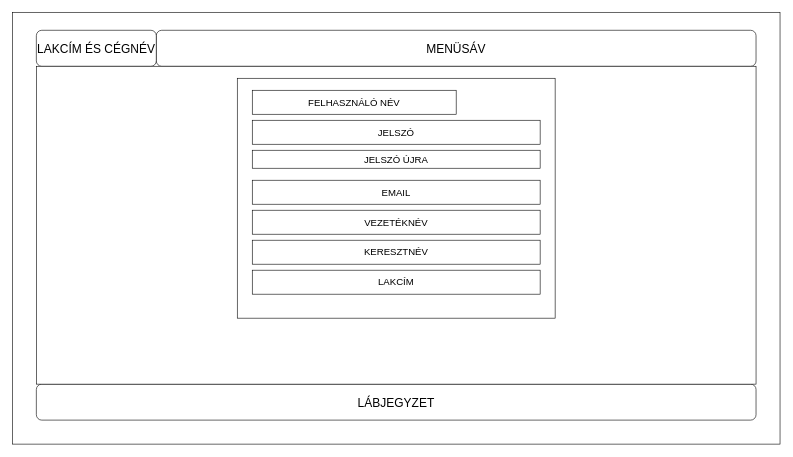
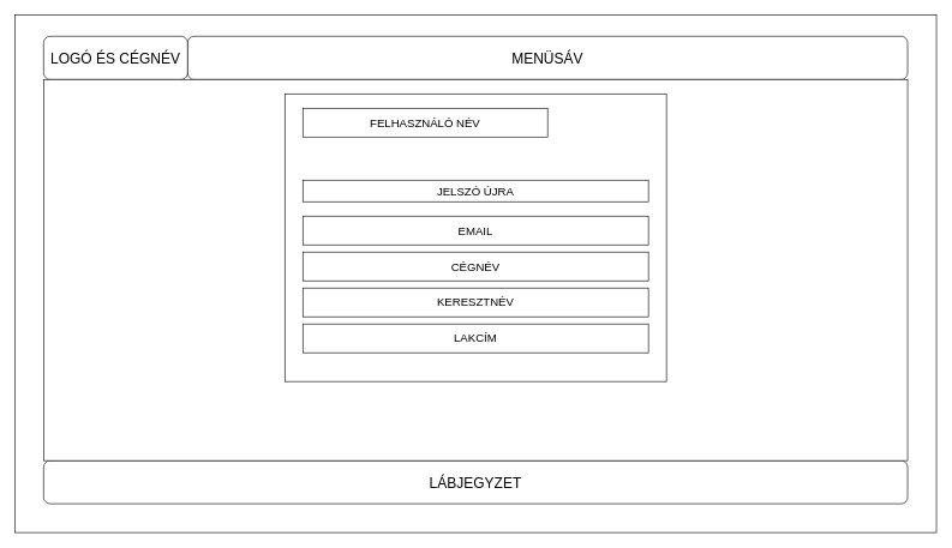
  <mxCell id="0" />
  <mxCell id="1" parent="0" />
  <mxCell id="2" value="" style="rounded=0;whiteSpace=wrap;html=1;fontSize=20;" parent="1" vertex="1"><mxGeometry x="20" width="1280" height="720" as="geometry" y="20" /></mxCell>
  <mxCell id="3" value="MENÜSÁV" style="rounded=1;whiteSpace=wrap;html=1;fontSize=20;" parent="1" vertex="1"><mxGeometry x="260" y="50" width="1000" height="60" as="geometry" /></mxCell>
  <mxCell id="4" value="LÁBJEGYZET" style="rounded=1;whiteSpace=wrap;html=1;fontSize=20;" parent="1" vertex="1"><mxGeometry x="60" y="640" width="1200" height="60" as="geometry" /></mxCell>
- <mxCell id="5" value="LAKCÍM ÉS CÉGNÉV" style="rounded=1;whiteSpace=wrap;html=1;fontSize=20;" parent="1" vertex="1"><mxGeometry x="60" y="50" width="200" height="60" as="geometry" /></mxCell>
+ <mxCell id="5" value="LOGÓ ÉS CÉGNÉV" style="rounded=1;whiteSpace=wrap;html=1;fontSize=20;" parent="1" vertex="1"><mxGeometry x="60" y="50" width="200" height="60" as="geometry" /></mxCell>
  <mxCell id="6" value="" style="rounded=0;whiteSpace=wrap;html=1;fontSize=20;" parent="1" vertex="1"><mxGeometry x="60" y="110" width="1200" height="530" as="geometry" /></mxCell>
  <mxCell id="7" value="" style="rounded=0;whiteSpace=wrap;html=1;" vertex="1" parent="1"><mxGeometry x="395" y="130" width="530" height="400" as="geometry" /></mxCell>
  <mxCell id="8" value="FELHASZNÁLÓ NÉV" style="rounded=0;whiteSpace=wrap;html=1;fontSize=16;" parent="1" vertex="1"><mxGeometry x="420" y="150" width="340" height="40" as="geometry" /></mxCell>
- <mxCell id="9" value="JELSZÓ" style="rounded=0;whiteSpace=wrap;html=1;fontSize=16;" parent="1" vertex="1"><mxGeometry x="420" y="200" width="480" height="40" as="geometry" /></mxCell>
  <mxCell id="10" value="JELSZÓ ÚJRA" style="rounded=0;whiteSpace=wrap;html=1;fontSize=16;" parent="1" vertex="1"><mxGeometry x="420" y="250" width="480" height="30" as="geometry" /></mxCell>
  <mxCell id="11" value="LAKCÍM" style="rounded=0;whiteSpace=wrap;html=1;fontSize=16;" parent="1" vertex="1"><mxGeometry x="420" y="450" width="480" height="40" as="geometry" /></mxCell>
  <mxCell id="12" value="EMAIL" style="rounded=0;whiteSpace=wrap;html=1;fontSize=16;" parent="1" vertex="1"><mxGeometry x="420" y="300" width="480" height="40" as="geometry" /></mxCell>
- <mxCell id="13" value="VEZETÉKNÉV" style="rounded=0;whiteSpace=wrap;html=1;fontSize=16;" parent="1" vertex="1"><mxGeometry x="420" y="350" width="480" height="40" as="geometry" /></mxCell>
+ <mxCell id="13" value="CÉGNÉV" style="rounded=0;whiteSpace=wrap;html=1;fontSize=16;" parent="1" vertex="1"><mxGeometry x="420" y="350" width="480" height="40" as="geometry" /></mxCell>
  <mxCell id="14" value="KERESZTNÉV" style="rounded=0;whiteSpace=wrap;html=1;fontSize=16;" parent="1" vertex="1"><mxGeometry x="420" y="400" width="480" height="40" as="geometry" /></mxCell>
